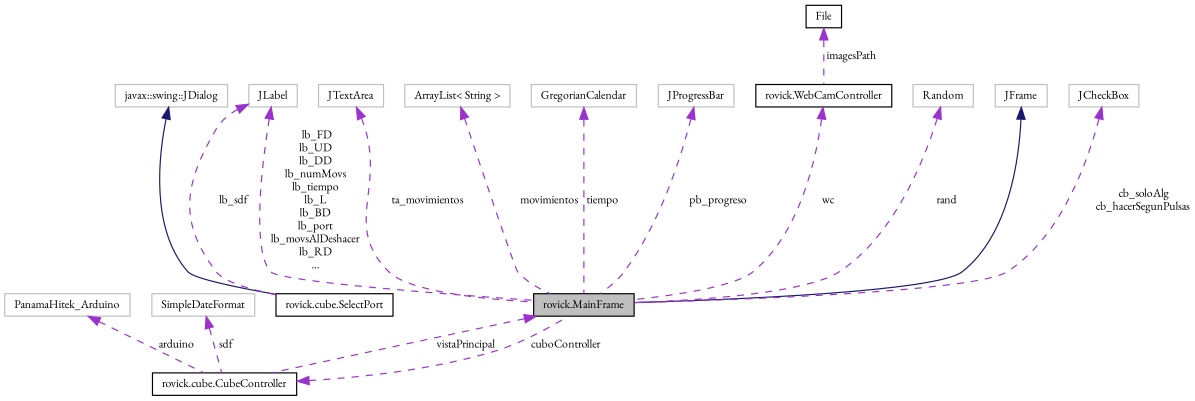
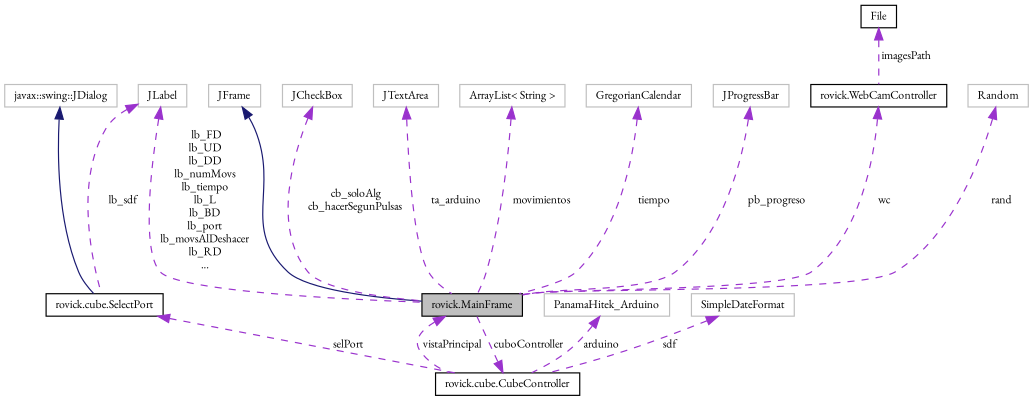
  digraph {
    fontname="EB Garamond"
    rankdir=TB
    node [color=grey75 fillcolor=white fontname="EB Garamond" fontsize=10 shape=record style=filled]
    edge [color=darkorchid3 dir=back fontname="EB Garamond" fontsize=10 labelfontname=Helvetica labelfontsize=10 style=dashed]
    n1 [color=black fillcolor=grey75 fontcolor=black height=0.2 label="rovick.MainFrame" width=0.4]
    n2 [color=black height=0.2 label="rovick.cube.CubeController" width=0.4]
    n3 [height=0.2 label=JFrame width=0.4]
    n4 [height=0.2 label=JCheckBox width=0.4]
    n5 [height=0.2 label=JTextArea width=0.4]
    n6 [color=black height=0.2 label="rovick.cube.SelectPort" width=0.4]
    n7 [height=0.2 label="javax::swing::JDialog" width=0.4]
    n8 [height=0.2 label=JLabel width=0.4]
    n9 [height=0.2 label=PanamaHitek_Arduino width=0.4]
    n10 [height=0.2 label="ArrayList\< String \>" width=0.4]
    n11 [height=0.2 label=SimpleDateFormat width=0.4]
    n12 [height=0.2 label=GregorianCalendar width=0.4]
    n13 [height=0.2 label=JProgressBar width=0.4]
    n14 [color=black height=0.2 label="rovick.WebCamController" width=0.4]
    n15 [color=black height=0.2 label=File width=0.4]
    n16 [height=0.2 label=Random width=0.4]
    n1 -> n2 [label=" vistaPrincipal"]
    n2 -> n1 [label=" cuboController"]
    n3 -> n1 [color=midnightblue style=solid]
    n4 -> n1 [label=" cb_soloAlg\ncb_hacerSegunPulsas"]
-   n5 -> n1 [label=" ta_movimientos"]
+   n5 -> n1 [label=" ta_arduino"]
+   n6 -> n2 [label=" selPort"]
    n7 -> n6 [color=midnightblue style=solid]
    n8 -> n1 [label=" lb_FD\nlb_UD\nlb_DD\nlb_numMovs\nlb_tiempo\nlb_L\nlb_BD\nlb_port\nlb_movsAlDeshacer\nlb_RD\n..."]
    n8 -> n6 [label=" lb_sdf"]
    n9 -> n2 [label=" arduino"]
    n10 -> n1 [label=" movimientos"]
    n11 -> n2 [label=" sdf"]
    n12 -> n1 [label=" tiempo"]
    n13 -> n1 [label=" pb_progreso"]
    n14 -> n1 [label=" wc"]
    n15 -> n14 [label=" imagesPath"]
    n16 -> n1 [label=" rand"]
  }
